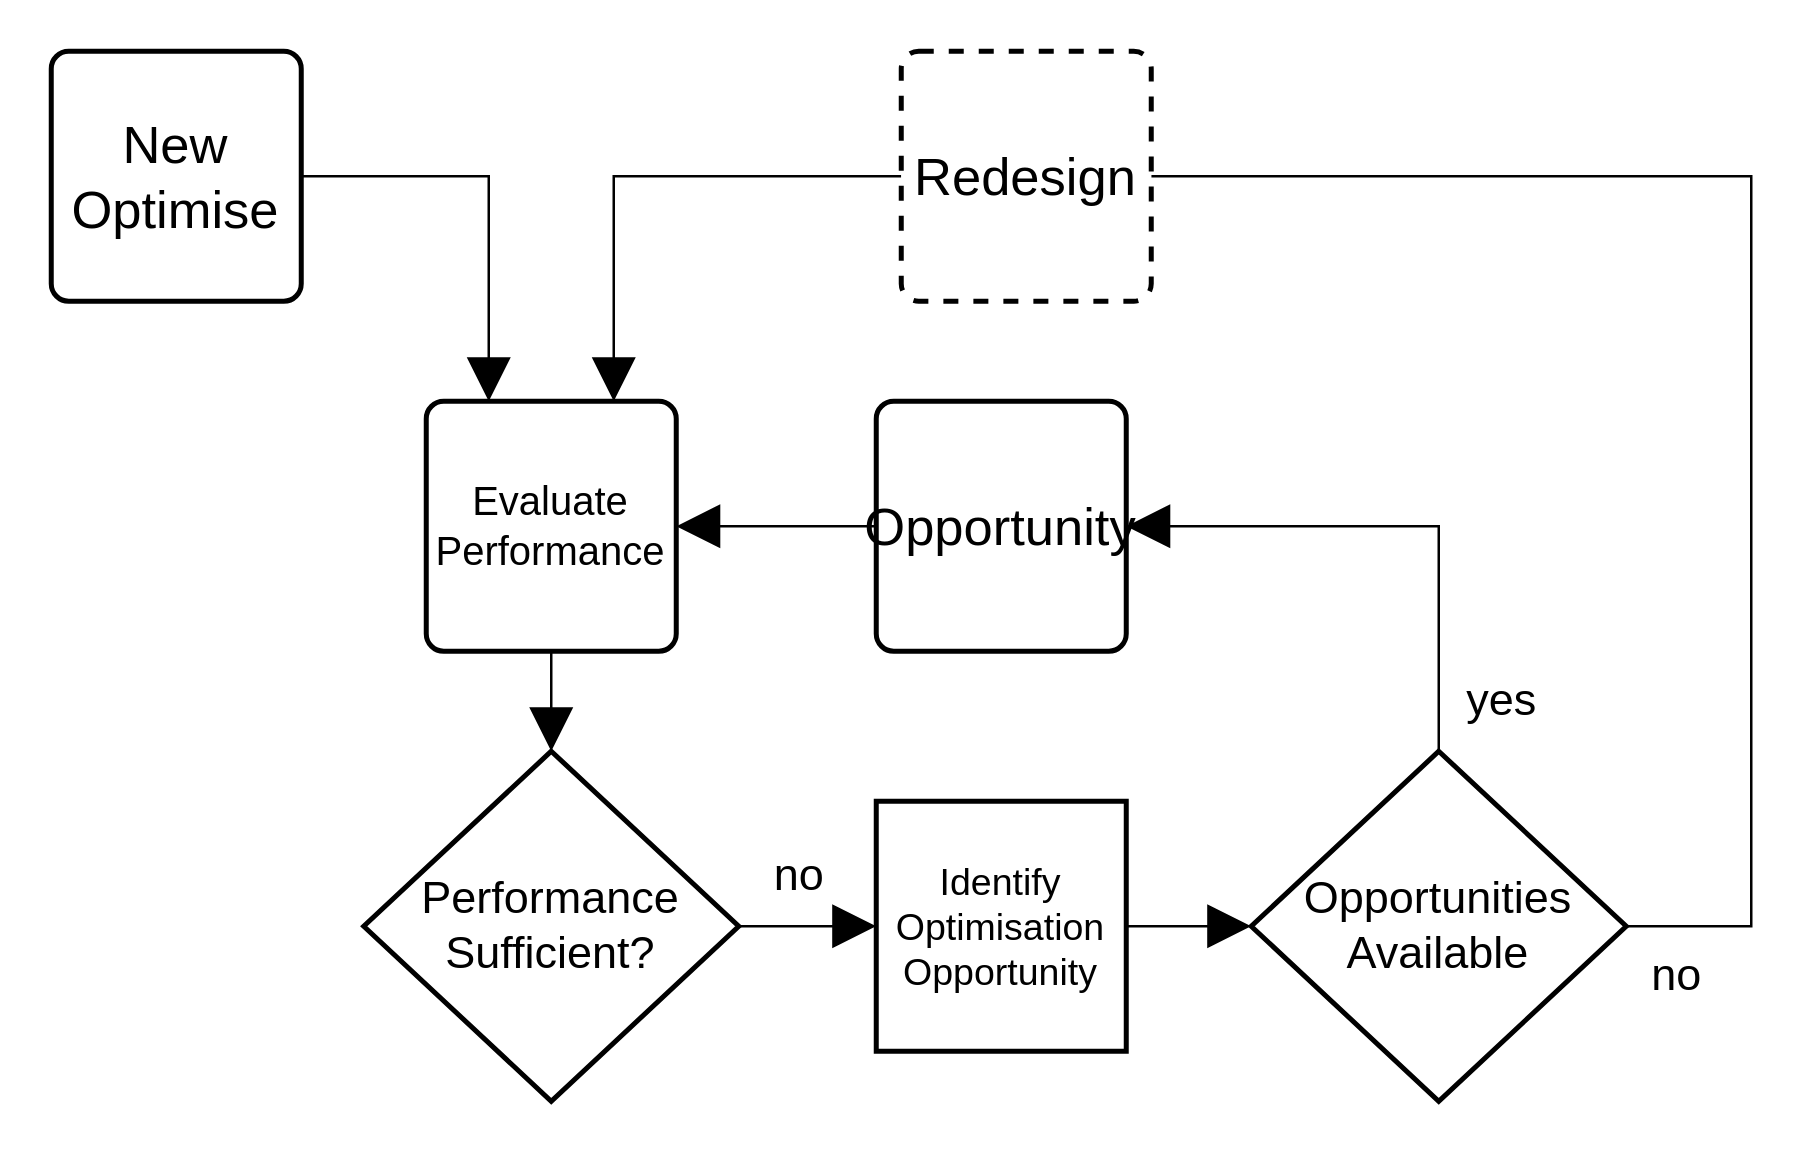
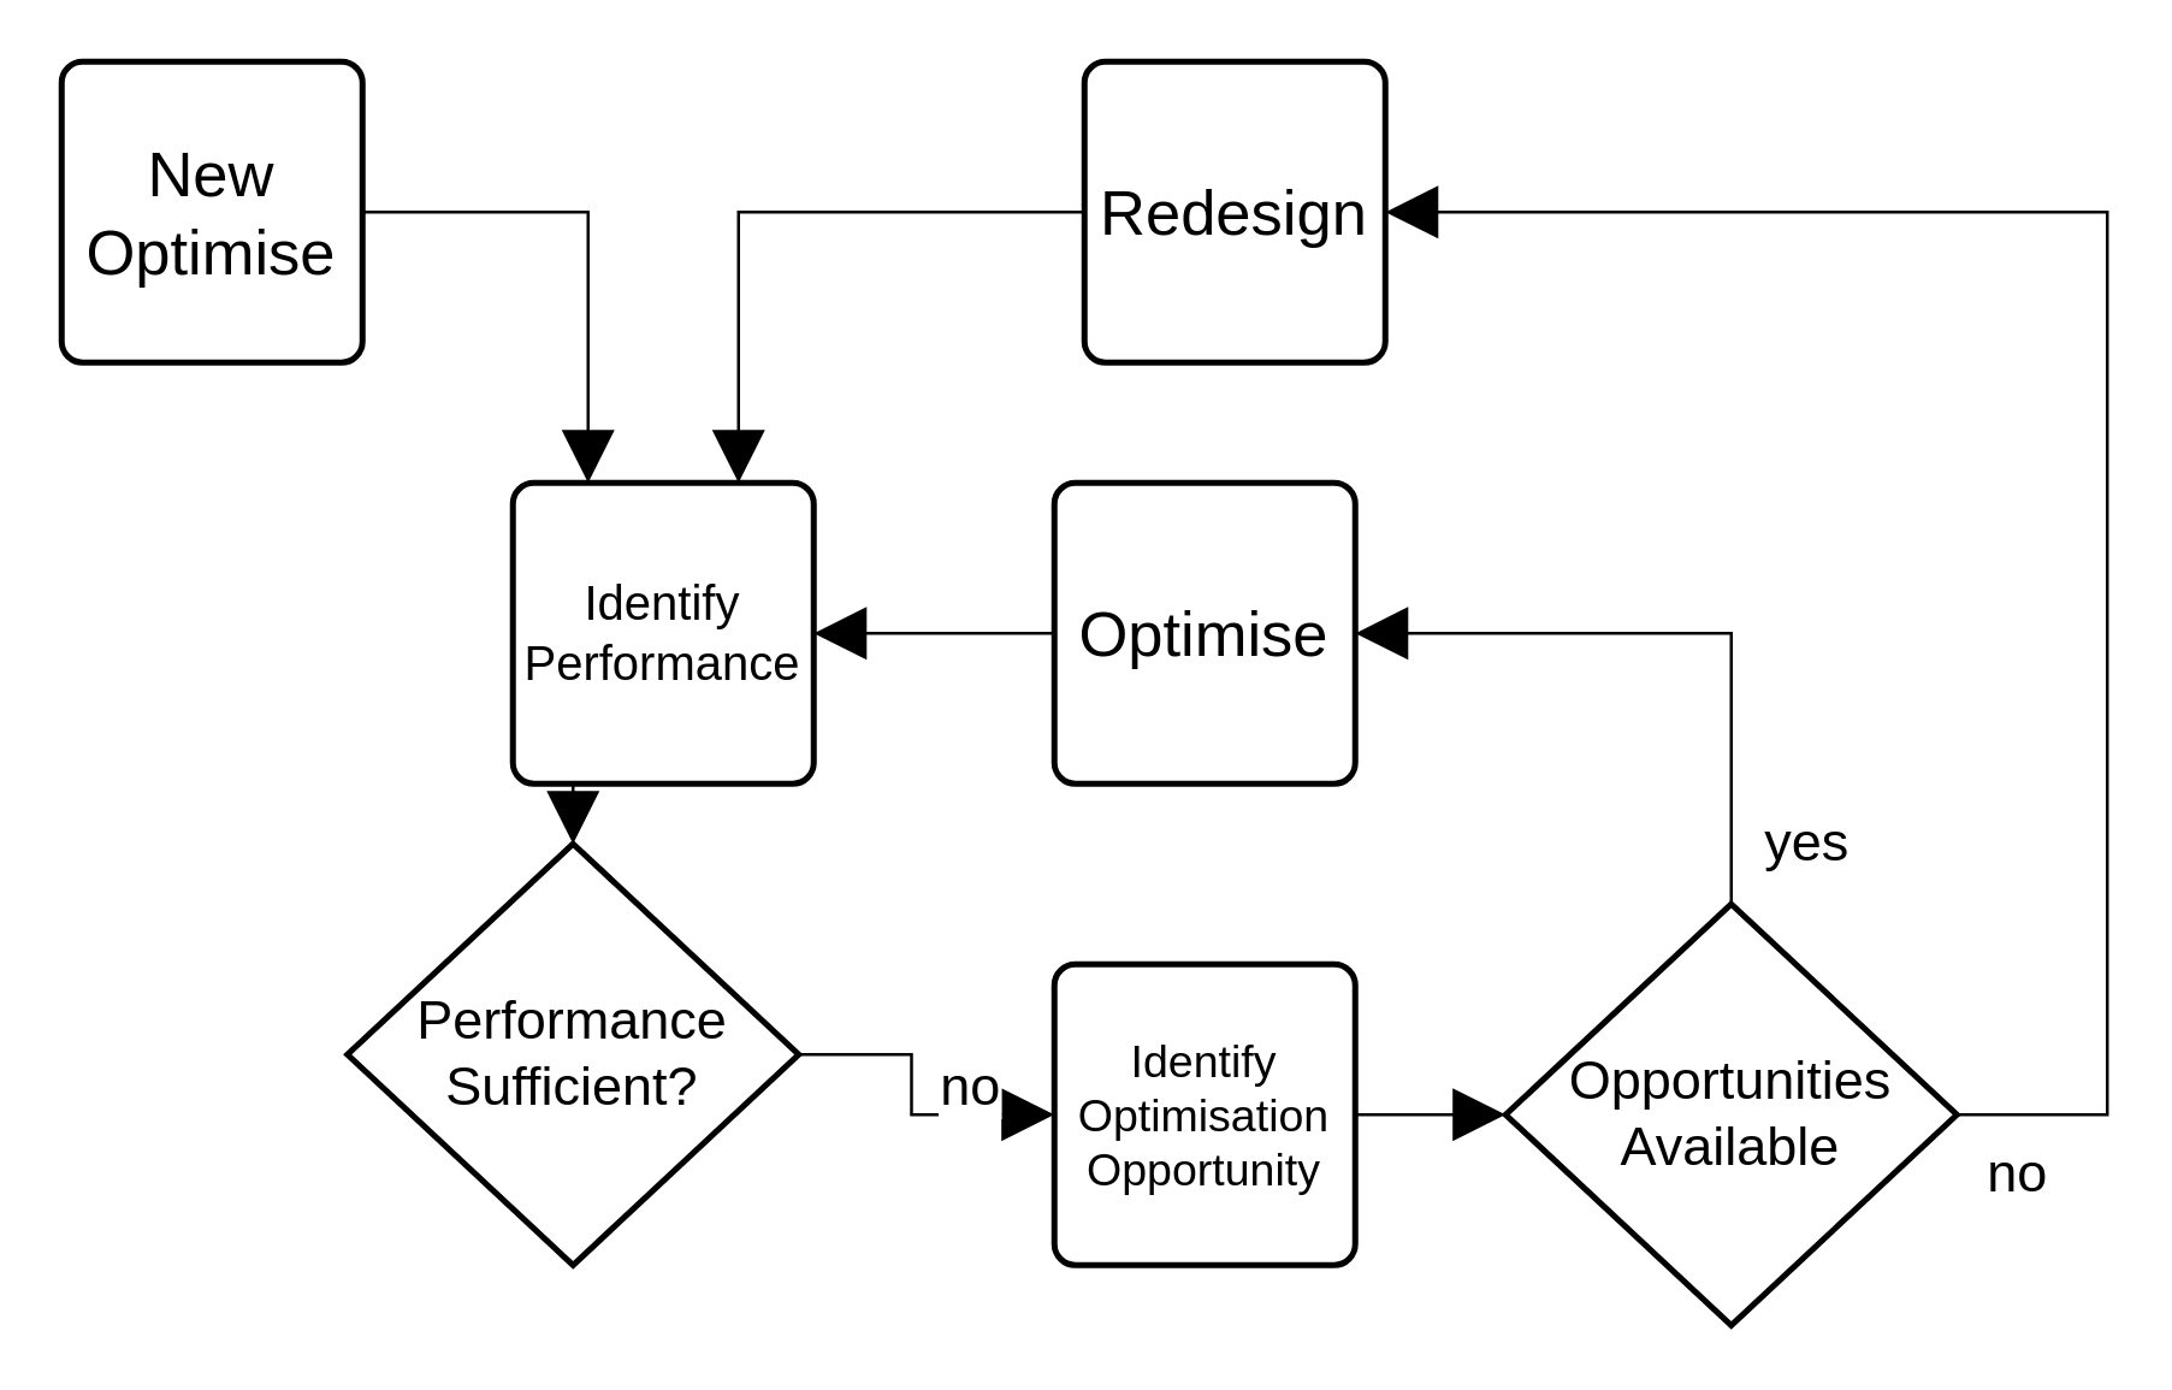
  <mxCell id="0" />
  <mxCell id="1" parent="0" />
  <mxCell id="2" style="edgeStyle=orthogonalEdgeStyle;rounded=0;orthogonalLoop=1;jettySize=auto;html=1;exitX=1;exitY=0.5;exitDx=0;exitDy=0;entryX=0.25;entryY=0;entryDx=0;entryDy=0;fontSize=18;endArrow=block;endFill=1;endSize=15;" edge="1" parent="1" source="3" target="5"><mxGeometry relative="1" as="geometry" /></mxCell>
  <mxCell id="3" value="New &lt;br style=&quot;font-size: 21px;&quot;&gt;Optimise" style="rounded=1;whiteSpace=wrap;html=1;absoluteArcSize=1;arcSize=14;strokeWidth=2;fontSize=21;" vertex="1" parent="1"><mxGeometry x="20" y="20" width="100" height="100" as="geometry" /></mxCell>
  <mxCell id="4" style="edgeStyle=orthogonalEdgeStyle;rounded=0;orthogonalLoop=1;jettySize=auto;html=1;exitX=0.5;exitY=1;exitDx=0;exitDy=0;entryX=0.5;entryY=0;entryDx=0;entryDy=0;entryPerimeter=0;fontSize=18;endArrow=block;endFill=1;endSize=15;" edge="1" parent="1" source="5" target="7"><mxGeometry relative="1" as="geometry" /></mxCell>
- <mxCell id="5" value="Evaluate&lt;br style=&quot;font-size: 16px;&quot;&gt;Performance" style="rounded=1;whiteSpace=wrap;html=1;absoluteArcSize=1;arcSize=14;strokeWidth=2;fontSize=16;" vertex="1" parent="1"><mxGeometry x="170" y="160" width="100" height="100" as="geometry" /></mxCell>
+ <mxCell id="5" value="Identify&lt;br style=&quot;font-size: 16px;&quot;&gt;Performance" style="rounded=1;whiteSpace=wrap;html=1;absoluteArcSize=1;arcSize=14;strokeWidth=2;fontSize=16;" vertex="1" parent="1"><mxGeometry x="170" y="160" width="100" height="100" as="geometry" /></mxCell>
  <mxCell id="6" value="no" style="edgeStyle=orthogonalEdgeStyle;rounded=0;orthogonalLoop=1;jettySize=auto;html=1;exitX=1;exitY=0.5;exitDx=0;exitDy=0;exitPerimeter=0;entryX=0;entryY=0.5;entryDx=0;entryDy=0;fontSize=18;endArrow=block;endFill=1;endSize=15;" edge="1" parent="1" source="7" target="9"><mxGeometry x="-0.091" y="20" relative="1" as="geometry"><mxPoint x="-1" as="offset" /></mxGeometry></mxCell>
- <mxCell id="7" value="Performance&lt;br&gt;Sufficient?" style="strokeWidth=2;html=1;shape=mxgraph.flowchart.decision;whiteSpace=wrap;fontSize=18;" vertex="1" parent="1"><mxGeometry x="145" y="300" width="150" height="140" as="geometry" /></mxCell>
+ <mxCell id="7" value="Performance&lt;br&gt;Sufficient?" style="strokeWidth=2;html=1;shape=mxgraph.flowchart.decision;whiteSpace=wrap;fontSize=18;" vertex="1" parent="1"><mxGeometry x="115" y="280" width="150" height="140" as="geometry" /></mxCell>
  <mxCell id="8" style="edgeStyle=orthogonalEdgeStyle;rounded=0;orthogonalLoop=1;jettySize=auto;html=1;exitX=1;exitY=0.5;exitDx=0;exitDy=0;entryX=0;entryY=0.5;entryDx=0;entryDy=0;entryPerimeter=0;fontSize=18;endArrow=block;endFill=1;endSize=15;" edge="1" parent="1" source="9" target="12"><mxGeometry relative="1" as="geometry" /></mxCell>
- <mxCell id="9" value="Identify&lt;br&gt;Optimisation&lt;br&gt;Opportunity" style="whiteSpace=wrap;html=1;absoluteArcSize=1;arcSize=14;strokeWidth=2;fontSize=15;rounded=0;" vertex="1" parent="1"><mxGeometry x="350" y="320" width="100" height="100" as="geometry" /></mxCell>
+ <mxCell id="9" value="Identify&lt;br&gt;Optimisation&lt;br&gt;Opportunity" style="rounded=1;whiteSpace=wrap;html=1;absoluteArcSize=1;arcSize=14;strokeWidth=2;fontSize=15;" vertex="1" parent="1"><mxGeometry x="350" y="320" width="100" height="100" as="geometry" /></mxCell>
  <mxCell id="10" value="yes" style="edgeStyle=orthogonalEdgeStyle;rounded=0;orthogonalLoop=1;jettySize=auto;html=1;exitX=0.5;exitY=0;exitDx=0;exitDy=0;exitPerimeter=0;entryX=1;entryY=0.5;entryDx=0;entryDy=0;fontSize=18;endArrow=block;endFill=1;endSize=15;" edge="1" parent="1" source="12" target="16"><mxGeometry x="-0.814" y="-25" relative="1" as="geometry"><mxPoint as="offset" /></mxGeometry></mxCell>
- <mxCell id="11" value="no" style="edgeStyle=orthogonalEdgeStyle;rounded=0;orthogonalLoop=1;jettySize=auto;html=1;exitX=1;exitY=0.5;exitDx=0;exitDy=0;exitPerimeter=0;entryX=1;entryY=0.5;entryDx=0;entryDy=0;fontSize=18;endArrow=none;endFill=1;endSize=15;" edge="1" parent="1" source="12" target="14"><mxGeometry x="-0.932" y="-20" relative="1" as="geometry"><Array as="points"><mxPoint x="700" y="370" /><mxPoint x="700" y="70" /></Array><mxPoint as="offset" /></mxGeometry></mxCell>
+ <mxCell id="11" value="no" style="edgeStyle=orthogonalEdgeStyle;rounded=0;orthogonalLoop=1;jettySize=auto;html=1;exitX=1;exitY=0.5;exitDx=0;exitDy=0;exitPerimeter=0;entryX=1;entryY=0.5;entryDx=0;entryDy=0;fontSize=18;endArrow=block;endFill=1;endSize=15;" edge="1" parent="1" source="12" target="14"><mxGeometry x="-0.932" y="-20" relative="1" as="geometry"><Array as="points"><mxPoint x="700" y="370" /><mxPoint x="700" y="70" /></Array><mxPoint as="offset" /></mxGeometry></mxCell>
  <mxCell id="12" value="Opportunities&lt;br&gt;Available" style="strokeWidth=2;html=1;shape=mxgraph.flowchart.decision;whiteSpace=wrap;fontSize=18;" vertex="1" parent="1"><mxGeometry x="500" y="300" width="150" height="140" as="geometry" /></mxCell>
  <mxCell id="13" style="edgeStyle=orthogonalEdgeStyle;rounded=0;orthogonalLoop=1;jettySize=auto;html=1;exitX=0;exitY=0.5;exitDx=0;exitDy=0;entryX=0.75;entryY=0;entryDx=0;entryDy=0;fontSize=18;endArrow=block;endFill=1;endSize=15;" edge="1" parent="1" source="14" target="5"><mxGeometry relative="1" as="geometry" /></mxCell>
- <mxCell id="14" value="Redesign" style="rounded=1;whiteSpace=wrap;html=1;absoluteArcSize=1;arcSize=14;strokeWidth=2;fontSize=21;dashed=1;" vertex="1" parent="1"><mxGeometry x="360" y="20" width="100" height="100" as="geometry" /></mxCell>
+ <mxCell id="14" value="Redesign" style="rounded=1;whiteSpace=wrap;html=1;absoluteArcSize=1;arcSize=14;strokeWidth=2;fontSize=21;" vertex="1" parent="1"><mxGeometry x="360" y="20" width="100" height="100" as="geometry" /></mxCell>
  <mxCell id="15" style="edgeStyle=orthogonalEdgeStyle;rounded=0;orthogonalLoop=1;jettySize=auto;html=1;exitX=0;exitY=0.5;exitDx=0;exitDy=0;entryX=1;entryY=0.5;entryDx=0;entryDy=0;fontSize=18;endArrow=block;endFill=1;endSize=15;" edge="1" parent="1" source="16" target="5"><mxGeometry relative="1" as="geometry" /></mxCell>
- <mxCell id="16" value="Opportunity" style="rounded=1;whiteSpace=wrap;html=1;absoluteArcSize=1;arcSize=14;strokeWidth=2;fontSize=21;" vertex="1" parent="1"><mxGeometry x="350" y="160" width="100" height="100" as="geometry" /></mxCell>
+ <mxCell id="16" value="Optimise" style="rounded=1;whiteSpace=wrap;html=1;absoluteArcSize=1;arcSize=14;strokeWidth=2;fontSize=21;" vertex="1" parent="1"><mxGeometry x="350" y="160" width="100" height="100" as="geometry" /></mxCell>
